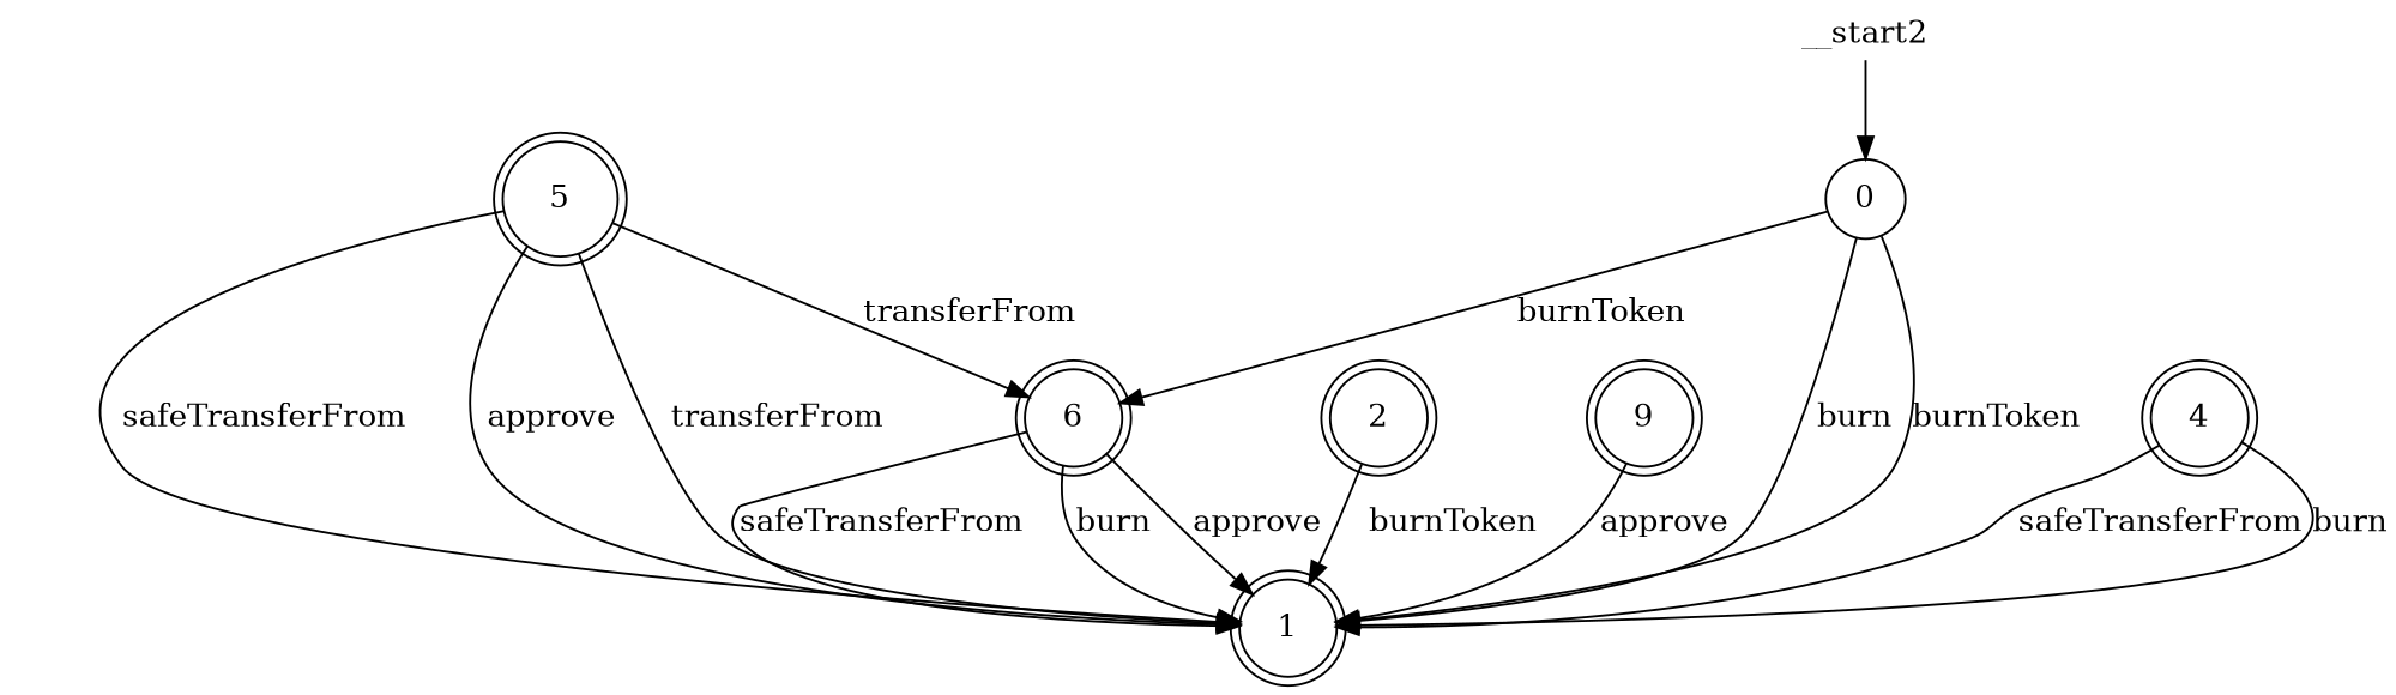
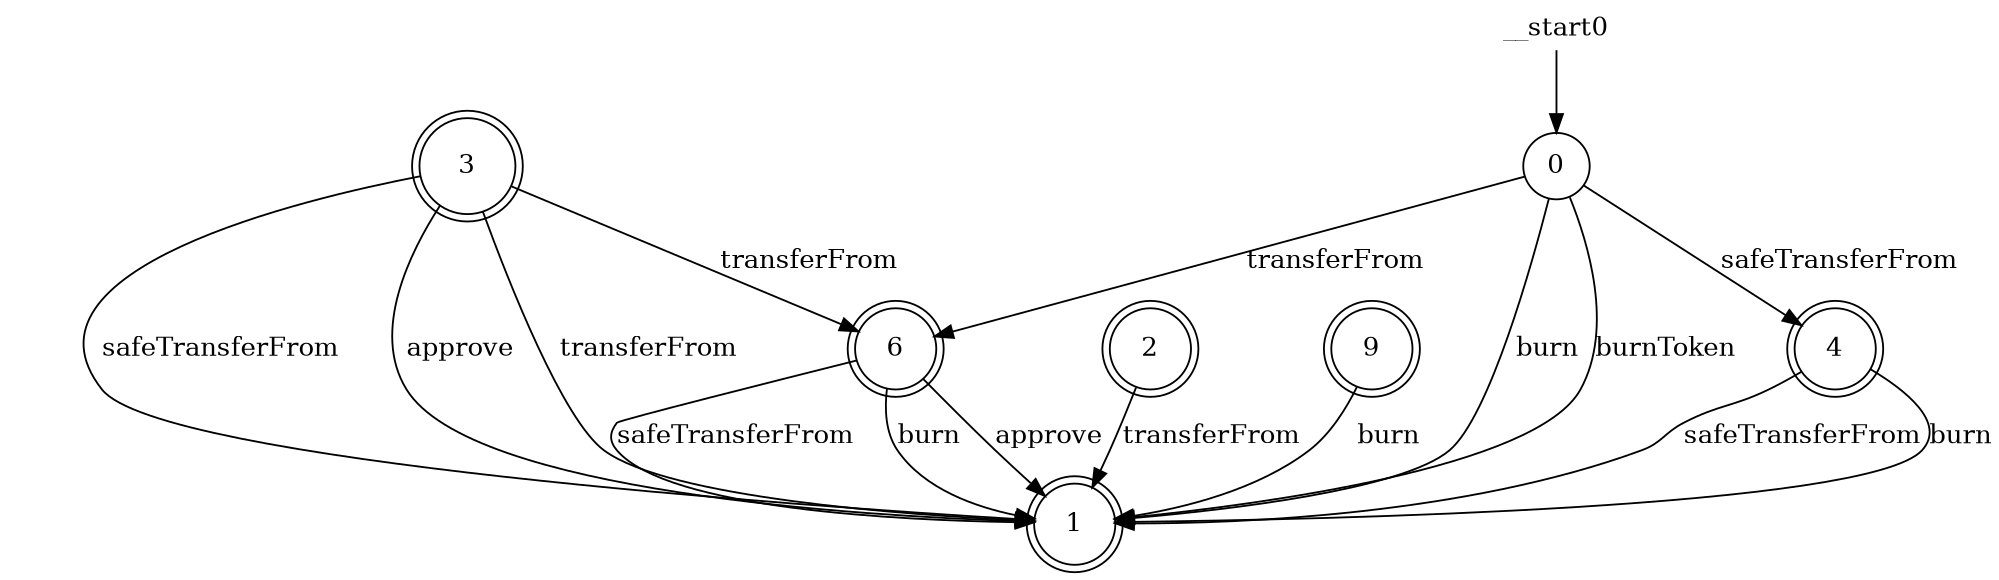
  digraph {
    node [shape=doublecircle]
    n1 [label=0 shape=circle]
    n2 [label=1]
    n3 [label=4]
    n4 [label=6]
    n5 [label=2]
    n6 [label=9]
-   n7 [label=5]
-   __start0 [height=0 shape=none width=0 label=__start2]
+   n7 [label=3]
+   __start0 [height=0 shape=none width=0]
    n1 -> n2 [label=burn]
    n1 -> n2 [label=burnToken]
-   n1 -> n4 [label=burnToken]
+   n1 -> n3 [label=safeTransferFrom]
+   n1 -> n4 [label=transferFrom]
    n3 -> n2 [label=safeTransferFrom]
    n3 -> n2 [label=burn]
    n4 -> n2 [label=safeTransferFrom]
    n4 -> n2 [label=burn]
    n4 -> n2 [label=approve]
-   n5 -> n2 [label=burnToken]
-   n6 -> n2 [label=approve]
+   n5 -> n2 [label=transferFrom]
+   n6 -> n2 [label=burn]
    n7 -> n2 [label=safeTransferFrom]
    n7 -> n2 [label=approve]
    n7 -> n2 [label=transferFrom]
    n7 -> n4 [label=transferFrom]
    __start0 -> n1
  }
